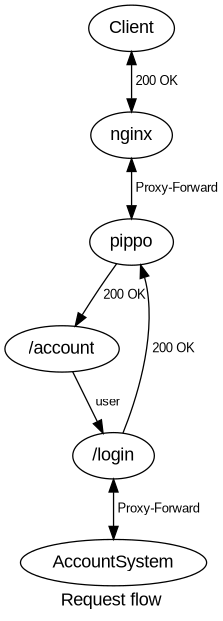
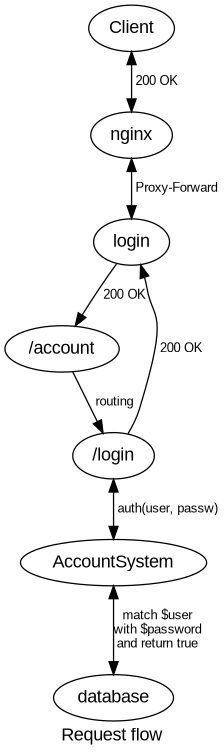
  digraph {
    fontname="Liberation Sans"
    label="Request flow"
    node [fontname="Liberation Sans"]
    edge [dir=both fontname="Liberation Sans" fontsize=10]
    n1 [label=Client]
    n2 [label=nginx]
-   n3 [label=pippo]
+   n3 [label=login]
    n4 [label="/account"]
    n5 [label="/login"]
    n6 [label=AccountSystem]
+   n7 [label=database]
    n1 -> n2 [label=" 200 OK"]
    n2 -> n3 [label=" Proxy-Forward"]
    n3 -> n4 [label=" 200 OK" dir=""]
-   n4 -> n5 [label=" user" dir=""]
+   n4 -> n5 [label=" routing" dir=""]
    n5 -> n3 [label=" 200 OK" dir=""]
-   n5 -> n6 [label=" Proxy-Forward"]
+   n5 -> n6 [label=" auth(user, passw)"]
+   n6 -> n7 [label="match $user\nwith $password\nand return true"]
  }
